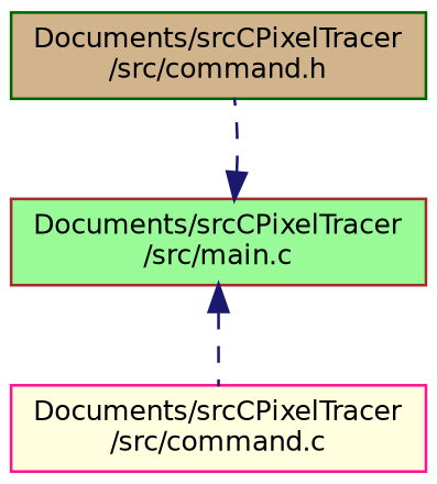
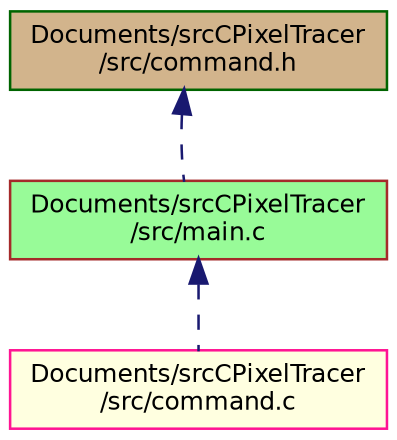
  digraph {
    node [fontname=Helvetica fontsize=10 shape=record style=filled]
    edge [color=midnightblue dir=back fontname=Helvetica fontsize=10 labelfontname=Helvetica labelfontsize=10 style=dashed]
    n1 [color=darkgreen fillcolor=tan fontcolor=black height=0.2 label="Documents/srcCPixelTracer\l/src/command.h" width=0.4]
    n2 [color=brown fillcolor=palegreen height=0.2 label="Documents/srcCPixelTracer\l/src/main.c" width=0.4]
    n3 [color=deeppink fillcolor=lightyellow height=0.2 label="Documents/srcCPixelTracer\l/src/command.c" width=0.4]
-   n2 -> n1
+   n1 -> n2
    n2 -> n3
  }
